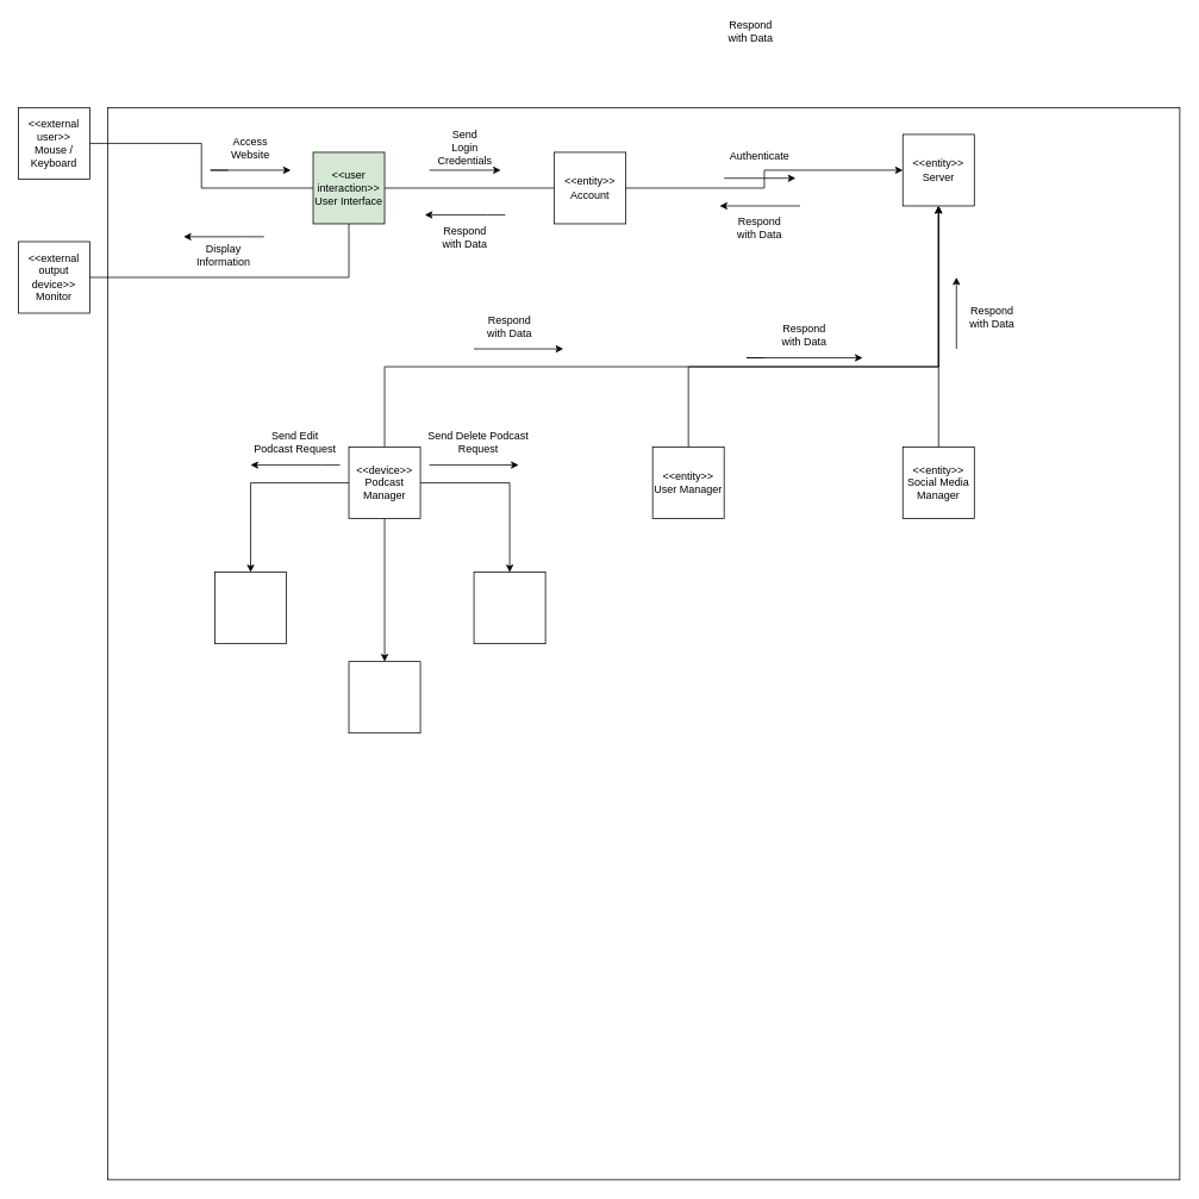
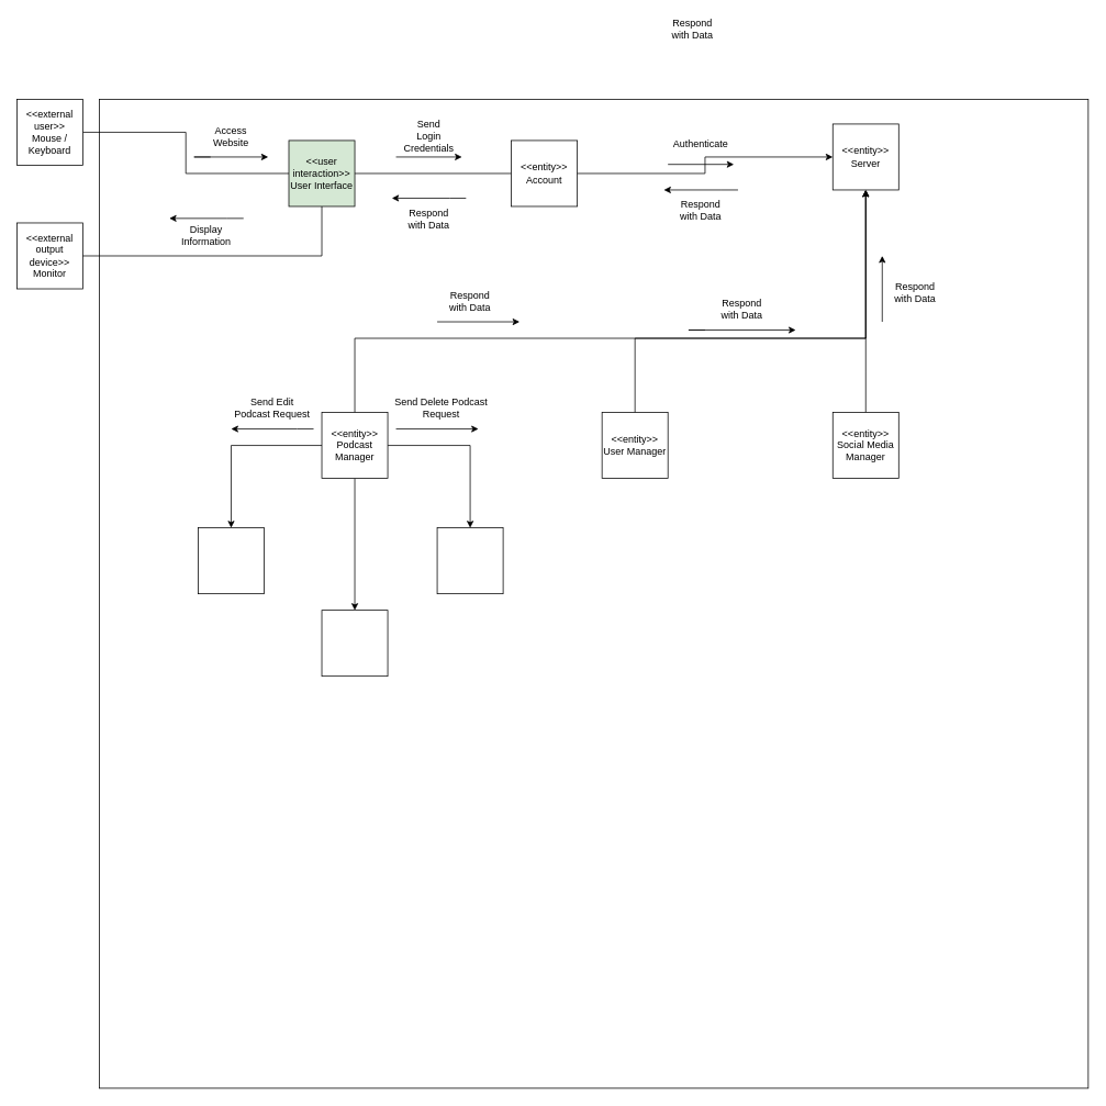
  <mxCell id="0" />
  <mxCell id="1" parent="0" />
  <mxCell id="2" value="" style="whiteSpace=wrap;html=1;aspect=fixed;" vertex="1" parent="1"><mxGeometry x="120" y="120" width="1200" height="1200" as="geometry" /></mxCell>
  <mxCell id="3" style="edgeStyle=orthogonalEdgeStyle;rounded=0;orthogonalLoop=1;jettySize=auto;html=1;entryX=0;entryY=0.5;entryDx=0;entryDy=0;endArrow=none;endFill=0;" edge="1" parent="1" source="4" target="8"><mxGeometry relative="1" as="geometry" /></mxCell>
  <mxCell id="4" value="&amp;lt;&amp;lt;external user&amp;gt;&amp;gt;&lt;br&gt;Mouse / Keyboard" style="whiteSpace=wrap;html=1;aspect=fixed;" vertex="1" parent="1"><mxGeometry x="20" y="120" width="80" height="80" as="geometry" /></mxCell>
  <mxCell id="5" value="&amp;lt;&amp;lt;external output device&amp;gt;&amp;gt;&lt;br&gt;Monitor" style="whiteSpace=wrap;html=1;aspect=fixed;" vertex="1" parent="1"><mxGeometry x="20" y="270" width="80" height="80" as="geometry" /></mxCell>
  <mxCell id="6" style="edgeStyle=orthogonalEdgeStyle;rounded=0;orthogonalLoop=1;jettySize=auto;html=1;entryX=1;entryY=0.5;entryDx=0;entryDy=0;endArrow=none;endFill=0;" edge="1" parent="1" source="8" target="5"><mxGeometry relative="1" as="geometry"><Array as="points"><mxPoint x="390" y="310" /></Array></mxGeometry></mxCell>
  <mxCell id="7" style="edgeStyle=orthogonalEdgeStyle;rounded=0;orthogonalLoop=1;jettySize=auto;html=1;entryX=0;entryY=0.5;entryDx=0;entryDy=0;endArrow=none;endFill=0;" edge="1" parent="1" source="8" target="11"><mxGeometry relative="1" as="geometry" /></mxCell>
  <mxCell id="8" value="&amp;lt;&amp;lt;user interaction&amp;gt;&amp;gt;&lt;br&gt;User Interface" style="whiteSpace=wrap;html=1;aspect=fixed;fillColor=#d5e8d4;" vertex="1" parent="1"><mxGeometry x="350" y="170" width="80" height="80" as="geometry" /></mxCell>
  <mxCell id="9" value="Display Information" style="text;html=1;strokeColor=none;fillColor=none;align=center;verticalAlign=middle;whiteSpace=wrap;rounded=0;" vertex="1" parent="1"><mxGeometry x="220" y="270" width="60" height="30" as="geometry" /></mxCell>
  <mxCell id="10" value="Access Website" style="text;html=1;strokeColor=none;fillColor=none;align=center;verticalAlign=middle;whiteSpace=wrap;rounded=0;" vertex="1" parent="1"><mxGeometry x="250" y="150" width="60" height="30" as="geometry" /></mxCell>
  <mxCell id="11" value="&amp;lt;&amp;lt;entity&amp;gt;&amp;gt;&lt;br&gt;Account" style="whiteSpace=wrap;html=1;aspect=fixed;" vertex="1" parent="1"><mxGeometry x="620" y="170" width="80" height="80" as="geometry" /></mxCell>
  <mxCell id="12" value="" style="endArrow=classic;html=1;rounded=0;" edge="1" parent="1"><mxGeometry width="50" height="50" relative="1" as="geometry"><mxPoint x="480" y="190" as="sourcePoint" /><mxPoint x="560" y="190" as="targetPoint" /></mxGeometry></mxCell>
  <mxCell id="13" value="Send Login Credentials" style="text;html=1;strokeColor=none;fillColor=none;align=center;verticalAlign=middle;whiteSpace=wrap;rounded=0;" vertex="1" parent="1"><mxGeometry x="490" y="150" width="60" height="30" as="geometry" /></mxCell>
  <mxCell id="14" value="Respond with Data" style="text;html=1;strokeColor=none;fillColor=none;align=center;verticalAlign=middle;whiteSpace=wrap;rounded=0;" vertex="1" parent="1"><mxGeometry x="490" y="250" width="60" height="30" as="geometry" /></mxCell>
  <mxCell id="15" value="" style="endArrow=classic;html=1;rounded=0;" edge="1" parent="1"><mxGeometry width="50" height="50" relative="1" as="geometry"><mxPoint x="565" y="240" as="sourcePoint" /><mxPoint x="475" y="240" as="targetPoint" /><Array as="points"><mxPoint x="545" y="240" /></Array></mxGeometry></mxCell>
  <mxCell id="16" value="" style="endArrow=classic;html=1;rounded=0;" edge="1" parent="1"><mxGeometry width="50" height="50" relative="1" as="geometry"><mxPoint x="295" y="264.5" as="sourcePoint" /><mxPoint x="205" y="264.5" as="targetPoint" /><Array as="points"><mxPoint x="275" y="264.5" /></Array></mxGeometry></mxCell>
  <mxCell id="17" value="" style="endArrow=classic;html=1;rounded=0;" edge="1" parent="1"><mxGeometry width="50" height="50" relative="1" as="geometry"><mxPoint x="255" y="190" as="sourcePoint" /><mxPoint x="325" y="190" as="targetPoint" /><Array as="points"><mxPoint x="235" y="190" /></Array></mxGeometry></mxCell>
  <mxCell id="18" style="edgeStyle=orthogonalEdgeStyle;rounded=0;orthogonalLoop=1;jettySize=auto;html=1;" edge="1" parent="1" source="11" target="19"><mxGeometry relative="1" as="geometry" /></mxCell>
  <mxCell id="19" value="&amp;lt;&amp;lt;entity&amp;gt;&amp;gt;&lt;br&gt;Server" style="whiteSpace=wrap;html=1;aspect=fixed;" vertex="1" parent="1"><mxGeometry x="1010" y="150" width="80" height="80" as="geometry" /></mxCell>
  <mxCell id="20" value="" style="endArrow=classic;html=1;rounded=0;" edge="1" parent="1"><mxGeometry width="50" height="50" relative="1" as="geometry"><mxPoint x="810" y="199" as="sourcePoint" /><mxPoint x="890" y="199" as="targetPoint" /></mxGeometry></mxCell>
  <mxCell id="21" value="Authenticate" style="text;html=1;strokeColor=none;fillColor=none;align=center;verticalAlign=middle;whiteSpace=wrap;rounded=0;" vertex="1" parent="1"><mxGeometry x="820" y="160" width="60" height="30" as="geometry" /></mxCell>
  <mxCell id="22" value="Respond with Data" style="text;html=1;strokeColor=none;fillColor=none;align=center;verticalAlign=middle;whiteSpace=wrap;rounded=0;" vertex="1" parent="1"><mxGeometry x="820" y="240" width="60" height="30" as="geometry" /></mxCell>
  <mxCell id="23" value="" style="endArrow=classic;html=1;rounded=0;" edge="1" parent="1"><mxGeometry width="50" height="50" relative="1" as="geometry"><mxPoint x="895" y="230" as="sourcePoint" /><mxPoint x="805" y="230" as="targetPoint" /><Array as="points"><mxPoint x="875" y="230" /></Array></mxGeometry></mxCell>
  <mxCell id="24" style="edgeStyle=orthogonalEdgeStyle;rounded=0;orthogonalLoop=1;jettySize=auto;html=1;entryX=0.5;entryY=1;entryDx=0;entryDy=0;" edge="1" parent="1" source="28" target="19"><mxGeometry relative="1" as="geometry"><Array as="points"><mxPoint x="430" y="410" /><mxPoint x="1050" y="410" /></Array></mxGeometry></mxCell>
  <mxCell id="25" style="edgeStyle=orthogonalEdgeStyle;rounded=0;orthogonalLoop=1;jettySize=auto;html=1;entryX=0.5;entryY=0;entryDx=0;entryDy=0;" edge="1" parent="1" source="28" target="42"><mxGeometry relative="1" as="geometry" /></mxCell>
  <mxCell id="26" style="edgeStyle=orthogonalEdgeStyle;rounded=0;orthogonalLoop=1;jettySize=auto;html=1;entryX=0.5;entryY=0;entryDx=0;entryDy=0;" edge="1" parent="1" source="28" target="41"><mxGeometry relative="1" as="geometry" /></mxCell>
  <mxCell id="27" style="edgeStyle=orthogonalEdgeStyle;rounded=0;orthogonalLoop=1;jettySize=auto;html=1;entryX=0.5;entryY=0;entryDx=0;entryDy=0;" edge="1" parent="1" source="28" target="40"><mxGeometry relative="1" as="geometry" /></mxCell>
- <mxCell id="28" value="&amp;lt;&amp;lt;device&amp;gt;&amp;gt;&lt;br&gt;Podcast Manager" style="whiteSpace=wrap;html=1;aspect=fixed;" vertex="1" parent="1"><mxGeometry x="390" y="500" width="80" height="80" as="geometry" /></mxCell>
+ <mxCell id="28" value="&amp;lt;&amp;lt;entity&amp;gt;&amp;gt;&lt;br&gt;Podcast Manager" style="whiteSpace=wrap;html=1;aspect=fixed;" vertex="1" parent="1"><mxGeometry x="390" y="500" width="80" height="80" as="geometry" /></mxCell>
  <mxCell id="29" style="edgeStyle=orthogonalEdgeStyle;rounded=0;orthogonalLoop=1;jettySize=auto;html=1;entryX=0.5;entryY=1;entryDx=0;entryDy=0;" edge="1" parent="1" source="30" target="19"><mxGeometry relative="1" as="geometry"><Array as="points"><mxPoint x="770" y="410" /><mxPoint x="1050" y="410" /></Array></mxGeometry></mxCell>
  <mxCell id="30" value="&amp;lt;&amp;lt;entity&amp;gt;&amp;gt;&lt;br&gt;User Manager" style="whiteSpace=wrap;html=1;aspect=fixed;" vertex="1" parent="1"><mxGeometry x="730" y="500" width="80" height="80" as="geometry" /></mxCell>
  <mxCell id="31" style="edgeStyle=orthogonalEdgeStyle;rounded=0;orthogonalLoop=1;jettySize=auto;html=1;entryX=0.5;entryY=1;entryDx=0;entryDy=0;" edge="1" parent="1" source="32" target="19"><mxGeometry relative="1" as="geometry"><Array as="points"><mxPoint x="1050" y="450" /><mxPoint x="1050" y="450" /></Array></mxGeometry></mxCell>
  <mxCell id="32" value="&amp;lt;&amp;lt;entity&amp;gt;&amp;gt;&lt;br&gt;Social Media Manager" style="whiteSpace=wrap;html=1;aspect=fixed;" vertex="1" parent="1"><mxGeometry x="1010" y="500" width="80" height="80" as="geometry" /></mxCell>
  <mxCell id="33" value="" style="endArrow=classic;html=1;rounded=0;" edge="1" parent="1"><mxGeometry width="50" height="50" relative="1" as="geometry"><mxPoint x="530" y="390" as="sourcePoint" /><mxPoint x="630" y="390" as="targetPoint" /></mxGeometry></mxCell>
  <mxCell id="34" value="Respond with Data" style="text;html=1;strokeColor=none;fillColor=none;align=center;verticalAlign=middle;whiteSpace=wrap;rounded=0;" vertex="1" parent="1"><mxGeometry x="540" y="350" width="60" height="30" as="geometry" /></mxCell>
  <mxCell id="35" value="Respond with Data" style="text;html=1;strokeColor=none;fillColor=none;align=center;verticalAlign=middle;whiteSpace=wrap;rounded=0;" vertex="1" parent="1"><mxGeometry x="870" y="360" width="60" height="30" as="geometry" /></mxCell>
  <mxCell id="36" value="" style="endArrow=classic;html=1;rounded=0;" edge="1" parent="1"><mxGeometry width="50" height="50" relative="1" as="geometry"><mxPoint x="855" y="400" as="sourcePoint" /><mxPoint x="965" y="400" as="targetPoint" /><Array as="points"><mxPoint x="835" y="400" /></Array></mxGeometry></mxCell>
  <mxCell id="37" value="Respond with Data" style="text;html=1;strokeColor=none;fillColor=none;align=center;verticalAlign=middle;whiteSpace=wrap;rounded=0;" vertex="1" parent="1"><mxGeometry x="810" y="20" width="60" height="30" as="geometry" /></mxCell>
  <mxCell id="38" value="" style="endArrow=classic;html=1;rounded=0;" edge="1" parent="1"><mxGeometry width="50" height="50" relative="1" as="geometry"><mxPoint x="1070" y="390" as="sourcePoint" /><mxPoint x="1070" y="310" as="targetPoint" /></mxGeometry></mxCell>
  <mxCell id="39" value="Respond with Data" style="text;html=1;strokeColor=none;fillColor=none;align=center;verticalAlign=middle;whiteSpace=wrap;rounded=0;" vertex="1" parent="1"><mxGeometry x="1080" y="340" width="60" height="30" as="geometry" /></mxCell>
  <mxCell id="40" value="" style="whiteSpace=wrap;html=1;aspect=fixed;" vertex="1" parent="1"><mxGeometry x="240" y="640" width="80" height="80" as="geometry" /></mxCell>
  <mxCell id="41" value="" style="whiteSpace=wrap;html=1;aspect=fixed;" vertex="1" parent="1"><mxGeometry x="390" y="740" width="80" height="80" as="geometry" /></mxCell>
  <mxCell id="42" value="" style="whiteSpace=wrap;html=1;aspect=fixed;" vertex="1" parent="1"><mxGeometry x="530" y="640" width="80" height="80" as="geometry" /></mxCell>
  <mxCell id="43" value="" style="endArrow=classic;html=1;rounded=0;" edge="1" parent="1"><mxGeometry width="50" height="50" relative="1" as="geometry"><mxPoint x="480" y="520" as="sourcePoint" /><mxPoint x="580" y="520" as="targetPoint" /></mxGeometry></mxCell>
  <mxCell id="44" value="Send Delete Podcast Request" style="text;html=1;strokeColor=none;fillColor=none;align=center;verticalAlign=middle;whiteSpace=wrap;rounded=0;" vertex="1" parent="1"><mxGeometry x="470" y="480" width="130" height="30" as="geometry" /></mxCell>
  <mxCell id="45" value="Send Edit Podcast Request" style="text;html=1;strokeColor=none;fillColor=none;align=center;verticalAlign=middle;whiteSpace=wrap;rounded=0;" vertex="1" parent="1"><mxGeometry x="280" y="480" width="100" height="30" as="geometry" /></mxCell>
  <mxCell id="46" value="" style="endArrow=classic;html=1;rounded=0;" edge="1" parent="1"><mxGeometry width="50" height="50" relative="1" as="geometry"><mxPoint x="380" y="520" as="sourcePoint" /><mxPoint x="280" y="520" as="targetPoint" /><Array as="points"><mxPoint x="360" y="520" /></Array></mxGeometry></mxCell>
